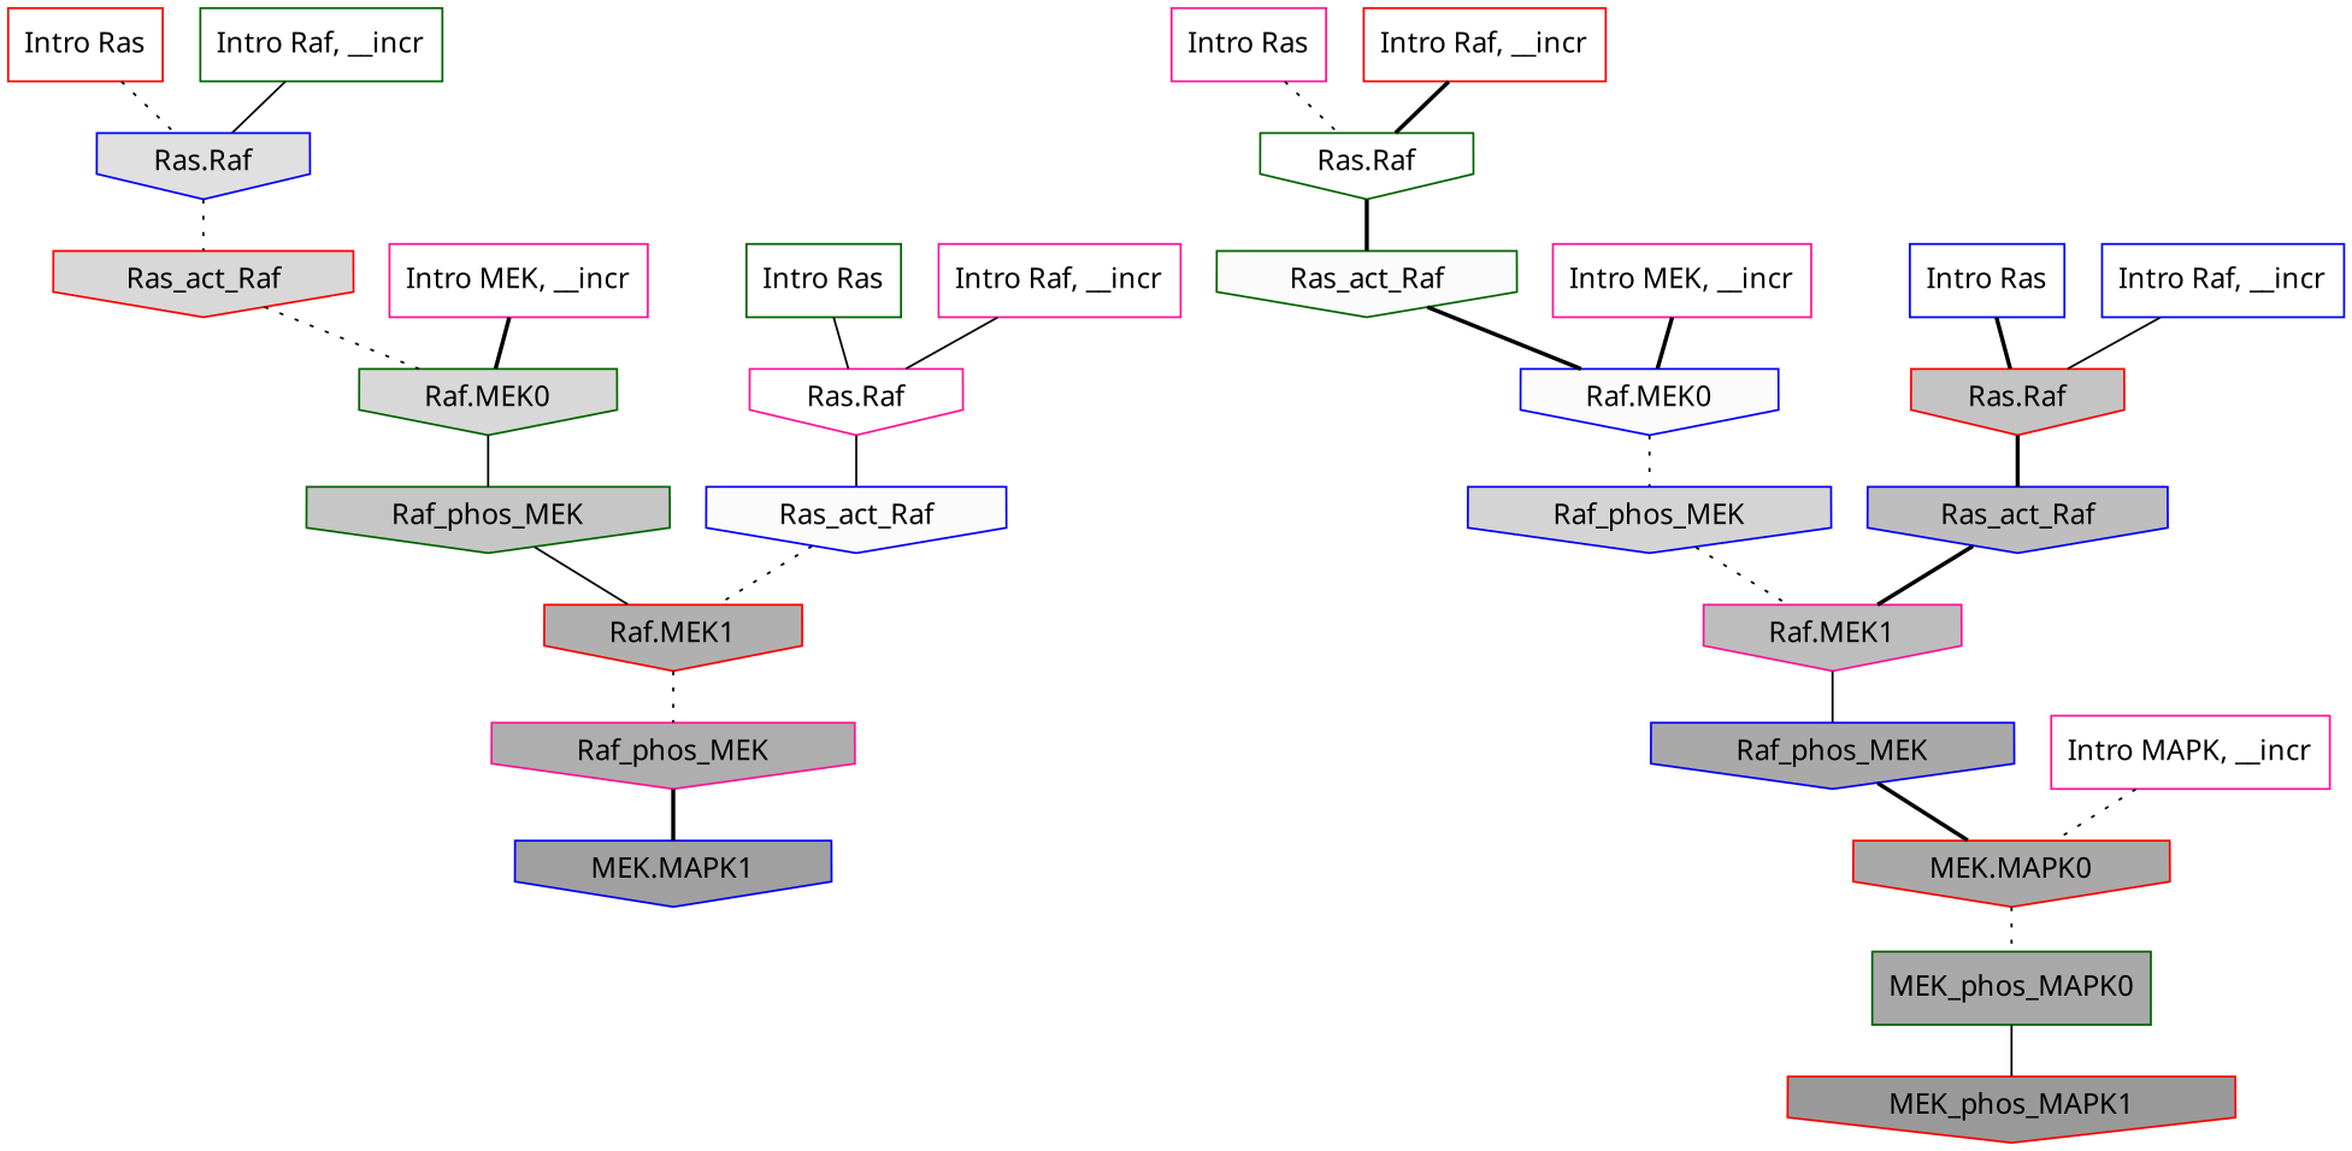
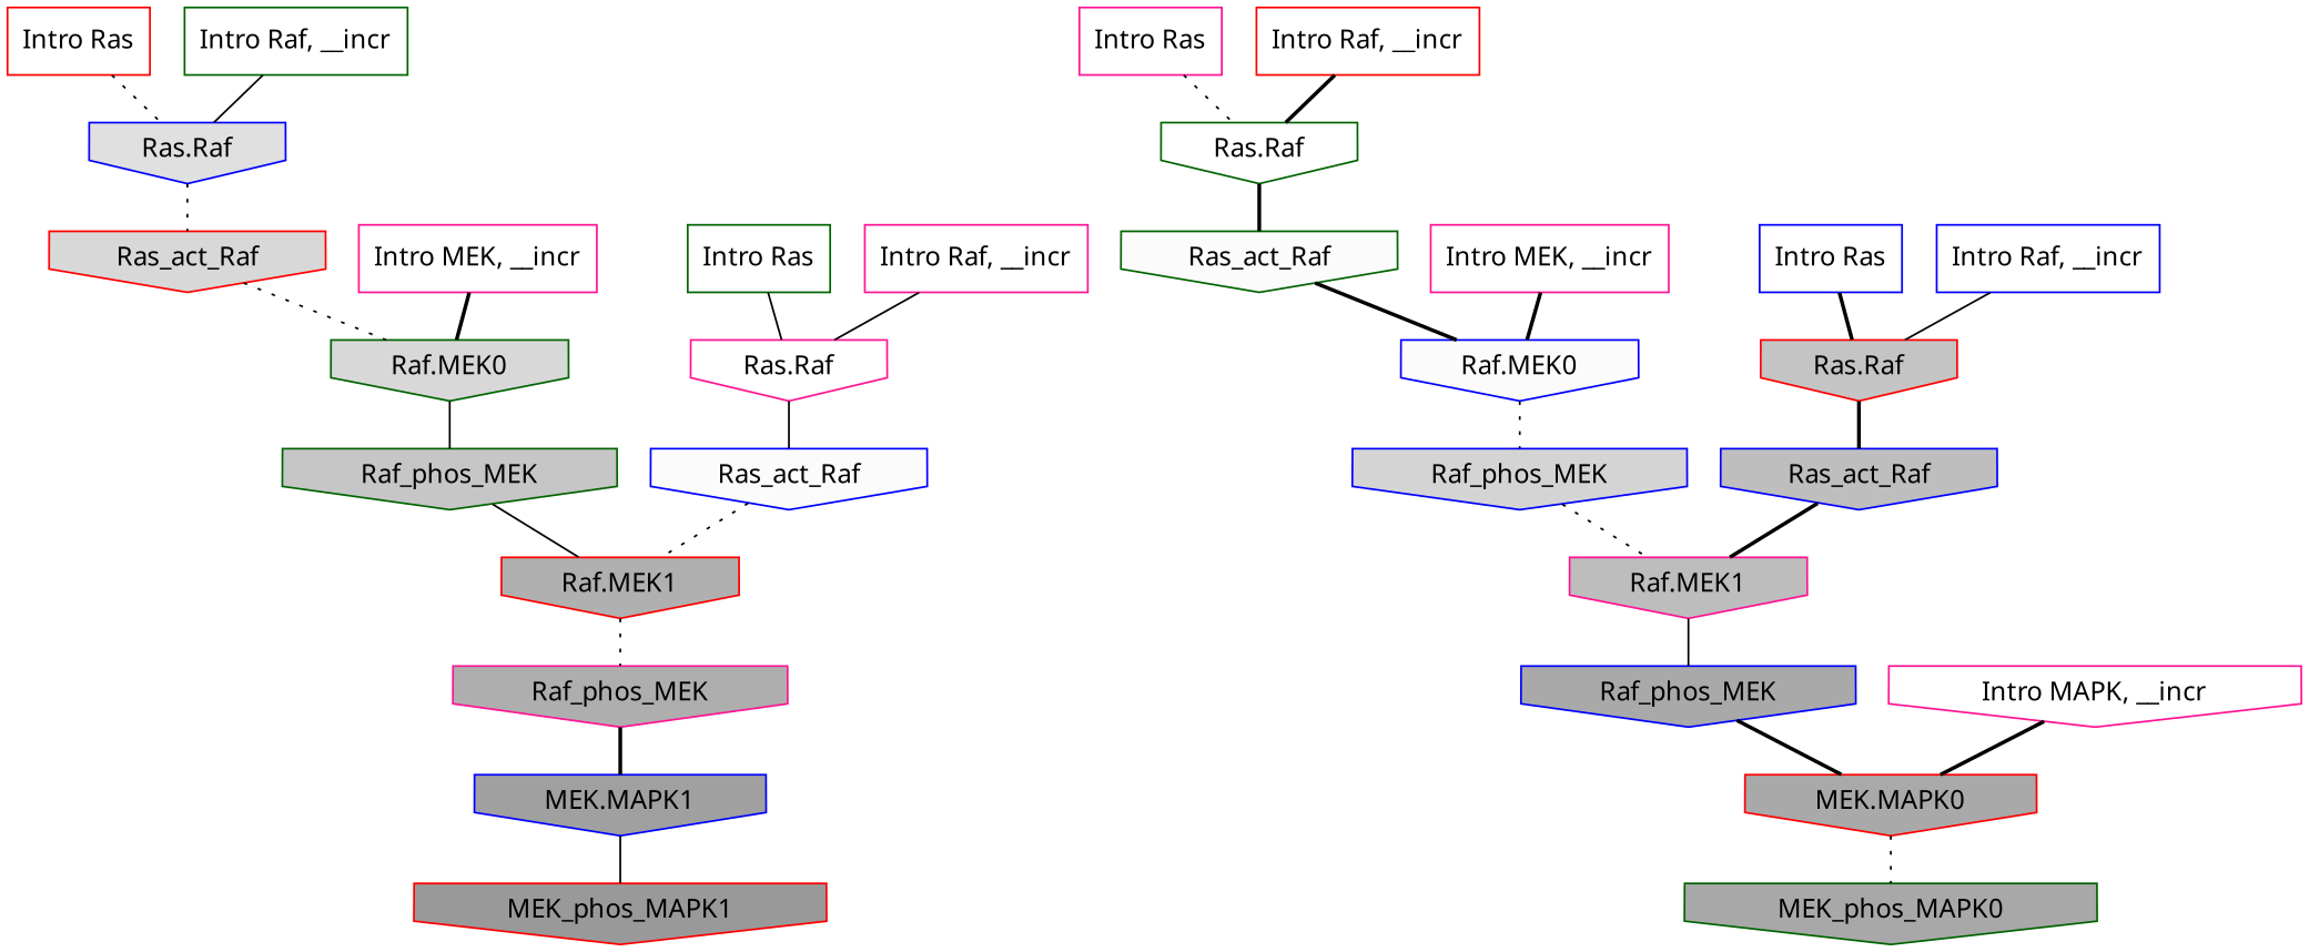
  digraph {
    rankdir=TB
    ranksep=0.30
    node [color=blue fillcolor="0.000 0.000 1.000" fontname="CMU Serif" shape=invhouse style=filled]
    edge [color="0.000 0.000 0.000" dir=none fontname="CMU Serif" style=bold]
    n1 [color=red label="Intro Ras" shape=rectangle]
    n2 [fillcolor="0.000 0.000 0.877" label="Ras.Raf"]
    n3 [color=red fillcolor="0.000 0.000 0.847" label=Ras_act_Raf]
    n4 [color=deeppink label="Intro Ras" shape=rectangle]
    n5 [color=darkgreen label="Ras.Raf"]
    n6 [color=darkgreen fillcolor="0.000 0.000 0.981" label=Ras_act_Raf]
    n7 [color=darkgreen label="Intro Ras" shape=rectangle]
    n8 [color=deeppink label="Ras.Raf"]
    n9 [fillcolor="0.000 0.000 0.983" label=Ras_act_Raf]
    n10 [label="Intro Ras" shape=rectangle]
    n11 [color=red fillcolor="0.000 0.000 0.768" label="Ras.Raf"]
    n12 [fillcolor="0.000 0.000 0.746" label=Ras_act_Raf]
    n13 [color=red label="Intro Raf, __incr" shape=rectangle]
    n14 [color=deeppink label="Intro Raf, __incr" shape=rectangle]
    n15 [color=darkgreen label="Intro Raf, __incr" shape=rectangle]
    n16 [label="Intro Raf, __incr" shape=rectangle]
    n17 [color=deeppink label="Intro MEK, __incr" shape=rectangle]
    n18 [fillcolor="0.000 0.000 0.981" label="Raf.MEK0"]
    n19 [fillcolor="0.000 0.000 0.830" label=Raf_phos_MEK]
    n20 [color=deeppink label="Intro MEK, __incr" shape=rectangle]
    n21 [color=darkgreen fillcolor="0.000 0.000 0.847" label="Raf.MEK0"]
    n22 [color=darkgreen fillcolor="0.000 0.000 0.775" label=Raf_phos_MEK]
-   n23 [color=deeppink label="Intro MAPK, __incr" shape=rectangle]
+   n23 [color=deeppink label="Intro MAPK, __incr"]
    n24 [color=red fillcolor="0.000 0.000 0.664" label="MEK.MAPK0"]
-   n25 [color=darkgreen fillcolor="0.000 0.000 0.657" label=MEK_phos_MAPK0 shape=box]
+   n25 [color=darkgreen fillcolor="0.000 0.000 0.657" label=MEK_phos_MAPK0]
    n26 [color=red fillcolor="0.000 0.000 0.691" label="Raf.MEK1"]
    n27 [color=deeppink fillcolor="0.000 0.000 0.681" label=Raf_phos_MEK]
    n28 [color=deeppink fillcolor="0.000 0.000 0.741" label="Raf.MEK1"]
    n29 [fillcolor="0.000 0.000 0.664" label=Raf_phos_MEK]
    n30 [fillcolor="0.000 0.000 0.627" label="MEK.MAPK1"]
    n31 [color=red fillcolor="0.000 0.000 0.600" label=MEK_phos_MAPK1]
    n1 -> n2 [style=dotted]
    n2 -> n3 [style=dotted]
    n3 -> n21 [style=dotted]
    n4 -> n5 [style=dotted]
    n5 -> n6
    n6 -> n18
    n7 -> n8 [style=solid]
    n8 -> n9 [style=solid]
    n9 -> n26 [style=dotted]
    n10 -> n11
    n11 -> n12
    n12 -> n28
    n13 -> n5
    n14 -> n8 [style=solid]
    n15 -> n2 [style=solid]
    n16 -> n11 [style=solid]
    n17 -> n18
    n18 -> n19 [style=dotted]
    n19 -> n28 [style=dotted]
    n20 -> n21
    n21 -> n22 [style=solid]
    n22 -> n26 [style=solid]
-   n23 -> n24 [style=dotted]
+   n23 -> n24
    n24 -> n25 [style=dotted]
    n26 -> n27 [style=dotted]
    n27 -> n30
    n28 -> n29 [style=solid]
    n29 -> n24
-   n25 -> n31 [style=solid]
+   n30 -> n31 [style=solid]
  }
